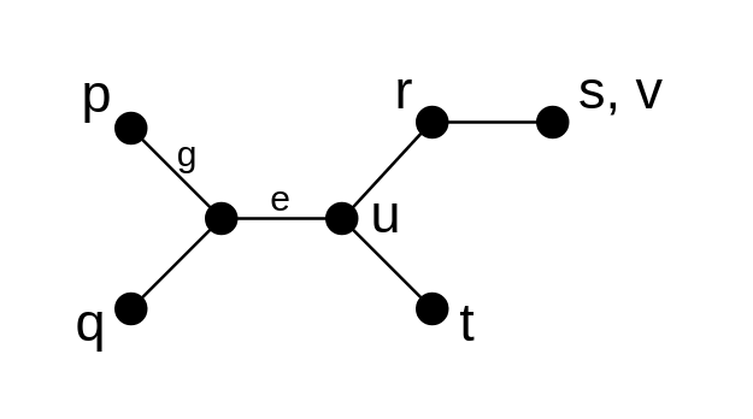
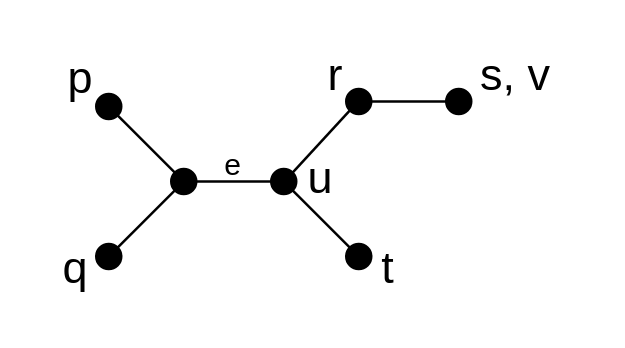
  <mxCell id="0" />
  <mxCell id="1" parent="0" />
  <mxCell id="2" value="" style="ellipse;whiteSpace=wrap;html=1;aspect=fixed;fontColor=#333333;fillColor=#000000;" parent="1" vertex="1"><mxGeometry x="68" y="67" width="10" height="10" as="geometry" /></mxCell>
  <mxCell id="3" value="" style="ellipse;whiteSpace=wrap;html=1;aspect=fixed;fontColor=#333333;fillColor=#000000;" parent="1" vertex="1"><mxGeometry x="108" y="67" width="10" height="10" as="geometry" /></mxCell>
  <mxCell id="4" value="" style="endArrow=none;html=1;exitX=1;exitY=0.5;exitDx=0;exitDy=0;" parent="1" source="2" edge="1"><mxGeometry width="50" height="50" relative="1" as="geometry"><mxPoint x="58" y="77" as="sourcePoint" /><mxPoint x="108" y="72" as="targetPoint" /></mxGeometry></mxCell>
  <mxCell id="5" value="" style="ellipse;whiteSpace=wrap;html=1;aspect=fixed;fontColor=#333333;fillColor=#000000;" parent="1" vertex="1"><mxGeometry x="38" y="37" width="10" height="10" as="geometry" /></mxCell>
  <mxCell id="6" value="" style="ellipse;whiteSpace=wrap;html=1;aspect=fixed;fontColor=#333333;fillColor=#000000;" parent="1" vertex="1"><mxGeometry x="38" y="97" width="10" height="10" as="geometry" /></mxCell>
  <mxCell id="7" value="" style="ellipse;whiteSpace=wrap;html=1;aspect=fixed;fontColor=#333333;fillColor=#000000;" parent="1" vertex="1"><mxGeometry x="138" y="35" width="10" height="10" as="geometry" /></mxCell>
  <mxCell id="8" value="" style="ellipse;whiteSpace=wrap;html=1;aspect=fixed;fontColor=#333333;fillColor=#000000;" parent="1" vertex="1"><mxGeometry x="138" y="97" width="10" height="10" as="geometry" /></mxCell>
  <mxCell id="9" value="" style="endArrow=none;html=1;exitX=0;exitY=0;exitDx=0;exitDy=0;entryX=1;entryY=1;entryDx=0;entryDy=0;" parent="1" source="2" target="5" edge="1"><mxGeometry width="50" height="50" relative="1" as="geometry"><mxPoint x="-37" y="77" as="sourcePoint" /><mxPoint x="-37" y="45" as="targetPoint" /></mxGeometry></mxCell>
  <mxCell id="10" value="" style="endArrow=none;html=1;exitX=0;exitY=1;exitDx=0;exitDy=0;entryX=1;entryY=0;entryDx=0;entryDy=0;" parent="1" source="2" target="6" edge="1"><mxGeometry width="50" height="50" relative="1" as="geometry"><mxPoint x="79.464" y="78.464" as="sourcePoint" /><mxPoint x="56.536" y="55.536" as="targetPoint" /></mxGeometry></mxCell>
  <mxCell id="11" value="" style="endArrow=none;html=1;exitX=1;exitY=1;exitDx=0;exitDy=0;entryX=0;entryY=0;entryDx=0;entryDy=0;" parent="1" source="3" target="8" edge="1"><mxGeometry width="50" height="50" relative="1" as="geometry"><mxPoint x="79.464" y="85.536" as="sourcePoint" /><mxPoint x="56.536" y="108.464" as="targetPoint" /></mxGeometry></mxCell>
  <mxCell id="12" value="" style="endArrow=none;html=1;exitX=0;exitY=1;exitDx=0;exitDy=0;entryX=1;entryY=0;entryDx=0;entryDy=0;" parent="1" source="7" target="3" edge="1"><mxGeometry width="50" height="50" relative="1" as="geometry"><mxPoint x="126.536" y="85.536" as="sourcePoint" /><mxPoint x="149.464" y="108.464" as="targetPoint" /></mxGeometry></mxCell>
  <mxCell id="13" value="" style="ellipse;whiteSpace=wrap;html=1;aspect=fixed;fontColor=#333333;fillColor=#000000;" parent="1" vertex="1"><mxGeometry x="178" y="35" width="10" height="10" as="geometry" /></mxCell>
  <mxCell id="14" value="" style="endArrow=none;html=1;exitX=1;exitY=0.5;exitDx=0;exitDy=0;entryX=0;entryY=0.5;entryDx=0;entryDy=0;" parent="1" source="7" target="13" edge="1"><mxGeometry width="50" height="50" relative="1" as="geometry"><mxPoint x="149.464" y="53.536" as="sourcePoint" /><mxPoint x="126.536" y="78.464" as="targetPoint" /></mxGeometry></mxCell>
  <mxCell id="15" value="p" style="text;html=1;strokeColor=none;fillColor=none;align=center;verticalAlign=middle;whiteSpace=wrap;rounded=0;fontSize=18;" parent="1" vertex="1"><mxGeometry x="22" y="21" width="20" height="20" as="geometry" /></mxCell>
  <mxCell id="16" value="r" style="text;html=1;strokeColor=none;fillColor=none;align=center;verticalAlign=middle;whiteSpace=wrap;rounded=0;fontSize=18;" parent="1" vertex="1"><mxGeometry x="124" y="20" width="20" height="20" as="geometry" /></mxCell>
  <mxCell id="17" value="q" style="text;html=1;strokeColor=none;fillColor=none;align=center;verticalAlign=middle;whiteSpace=wrap;rounded=0;fontSize=18;" parent="1" vertex="1"><mxGeometry x="20" y="97" width="20" height="20" as="geometry" /></mxCell>
  <mxCell id="18" value="s, v" style="text;html=1;strokeColor=none;fillColor=none;align=center;verticalAlign=middle;whiteSpace=wrap;rounded=0;fontSize=18;" parent="1" vertex="1"><mxGeometry x="184" y="20" width="44" height="20" as="geometry" /></mxCell>
  <mxCell id="19" value="t" style="text;html=1;strokeColor=none;fillColor=none;align=center;verticalAlign=middle;whiteSpace=wrap;rounded=0;fontSize=18;" parent="1" vertex="1"><mxGeometry x="145" y="97" width="20" height="20" as="geometry" /></mxCell>
- <mxCell id="20" value="g" style="text;html=1;strokeColor=none;fillColor=none;align=center;verticalAlign=middle;whiteSpace=wrap;rounded=0;fontSize=12;" parent="1" vertex="1"><mxGeometry x="52" y="41" width="20" height="20" as="geometry" /></mxCell>
  <mxCell id="21" value="e" style="text;html=1;strokeColor=none;fillColor=none;align=center;verticalAlign=middle;whiteSpace=wrap;rounded=0;fontSize=12;" parent="1" vertex="1"><mxGeometry x="83" y="56" width="20" height="20" as="geometry" /></mxCell>
  <mxCell id="22" value="u" style="text;html=1;strokeColor=none;fillColor=none;align=center;verticalAlign=middle;whiteSpace=wrap;rounded=0;fontSize=18;" vertex="1" parent="1"><mxGeometry x="118" y="61" width="20" height="20" as="geometry" /></mxCell>
